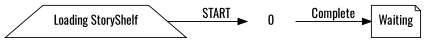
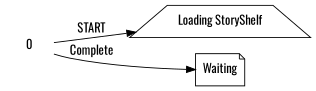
  digraph {
    fontname=Oswald
    rankdir=LR
    node [fontname=Oswald]
    edge [fontname=Oswald]
    0 [shape=plaintext]
    n2 [label="Loading StoryShelf" shape=trapezium]
    n3 [label=Waiting shape=note]
-   n2 -> 0 [label=START]
+   0 -> n2 [label=START]
    0 -> n3 [label=Complete]
  }
